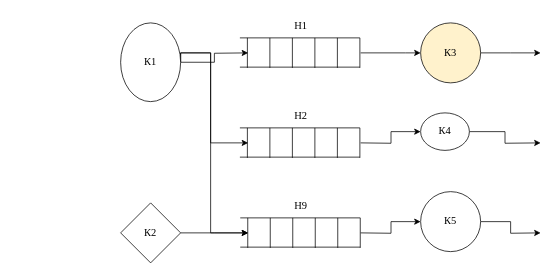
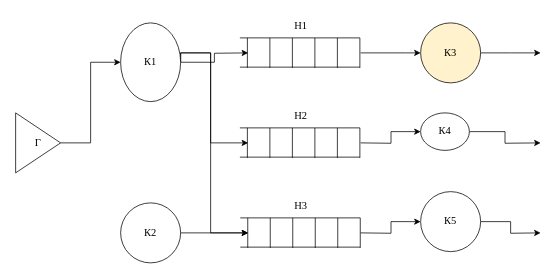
  <mxCell id="0" />
  <mxCell id="1" parent="0" />
+ <mxCell id="2" style="edgeStyle=orthogonalEdgeStyle;rounded=0;orthogonalLoop=1;jettySize=auto;html=1;exitX=1;exitY=0.5;exitDx=0;exitDy=0;entryX=0;entryY=0.5;entryDx=0;entryDy=0;fontFamily=Times New Roman;fontSize=14;startArrow=none;startFill=0;endArrow=classic;endFill=1;" parent="1" source="3" target="7" edge="1"><mxGeometry relative="1" as="geometry" /></mxCell>
+ <mxCell id="3" value="Г" style="triangle;whiteSpace=wrap;html=1;fontFamily=Times New Roman;fontSize=14;" parent="1" vertex="1"><mxGeometry x="20" y="150" width="60" height="80" as="geometry" /></mxCell>
  <mxCell id="4" style="edgeStyle=orthogonalEdgeStyle;rounded=0;orthogonalLoop=1;jettySize=auto;html=1;exitX=1;exitY=0.5;exitDx=0;exitDy=0;" parent="1" source="7" edge="1"><mxGeometry relative="1" as="geometry"><mxPoint x="330" y="70" as="targetPoint" /></mxGeometry></mxCell>
  <mxCell id="5" style="edgeStyle=orthogonalEdgeStyle;rounded=0;orthogonalLoop=1;jettySize=auto;html=1;exitX=1;exitY=0.5;exitDx=0;exitDy=0;" parent="1" source="7" edge="1"><mxGeometry relative="1" as="geometry"><mxPoint x="330" y="190" as="targetPoint" /><Array as="points"><mxPoint x="280" y="70" /><mxPoint x="280" y="190" /></Array></mxGeometry></mxCell>
  <mxCell id="6" style="edgeStyle=orthogonalEdgeStyle;rounded=0;orthogonalLoop=1;jettySize=auto;html=1;exitX=1;exitY=0.5;exitDx=0;exitDy=0;" parent="1" source="7" edge="1"><mxGeometry relative="1" as="geometry"><mxPoint x="330" y="310" as="targetPoint" /><Array as="points"><mxPoint x="280" y="70" /><mxPoint x="280" y="310" /></Array></mxGeometry></mxCell>
  <mxCell id="7" value="К1" style="ellipse;whiteSpace=wrap;html=1;aspect=fixed;fontFamily=Times New Roman;fontSize=14;" parent="1" vertex="1"><mxGeometry x="160" y="30" width="80" height="105" as="geometry" /></mxCell>
  <mxCell id="8" style="edgeStyle=orthogonalEdgeStyle;rounded=0;orthogonalLoop=1;jettySize=auto;html=1;exitX=1;exitY=0.5;exitDx=0;exitDy=0;fontFamily=Times New Roman;fontSize=14;startArrow=none;startFill=0;endArrow=classic;endFill=1;" parent="1" source="9" edge="1"><mxGeometry relative="1" as="geometry"><mxPoint x="330" y="310" as="targetPoint" /></mxGeometry></mxCell>
- <mxCell id="9" value="К2" style="rhombus;whiteSpace=wrap;html=1;aspect=fixed;fontFamily=Times New Roman;fontSize=14;" parent="1" vertex="1"><mxGeometry x="160" y="270" width="80" height="80" as="geometry" /></mxCell>
+ <mxCell id="9" value="К2" style="ellipse;whiteSpace=wrap;html=1;aspect=fixed;fontFamily=Times New Roman;fontSize=14;" parent="1" vertex="1"><mxGeometry x="160" y="270" width="80" height="80" as="geometry" /></mxCell>
  <mxCell id="10" style="edgeStyle=orthogonalEdgeStyle;rounded=0;orthogonalLoop=1;jettySize=auto;html=1;exitX=1;exitY=0.5;exitDx=0;exitDy=0;fontFamily=Times New Roman;fontSize=14;startArrow=none;startFill=0;endArrow=classic;endFill=1;" parent="1" source="12" edge="1"><mxGeometry relative="1" as="geometry"><mxPoint x="720" y="70" as="targetPoint" /></mxGeometry></mxCell>
  <mxCell id="11" style="edgeStyle=orthogonalEdgeStyle;rounded=0;orthogonalLoop=1;jettySize=auto;html=1;exitX=0;exitY=0.5;exitDx=0;exitDy=0;startArrow=classic;startFill=1;endArrow=none;endFill=0;" parent="1" source="12" edge="1"><mxGeometry relative="1" as="geometry"><mxPoint x="480" y="70" as="targetPoint" /><Array as="points"><mxPoint x="540" y="70" /><mxPoint x="540" y="70" /></Array></mxGeometry></mxCell>
  <mxCell id="12" value="К3" style="ellipse;whiteSpace=wrap;html=1;aspect=fixed;fontFamily=Times New Roman;fontSize=14;fillColor=#fff2cc;" parent="1" vertex="1"><mxGeometry x="560" y="30" width="80" height="80" as="geometry" /></mxCell>
  <mxCell id="13" style="edgeStyle=orthogonalEdgeStyle;rounded=0;orthogonalLoop=1;jettySize=auto;html=1;exitX=0;exitY=0.5;exitDx=0;exitDy=0;fontFamily=Times New Roman;fontSize=14;startArrow=classic;startFill=1;endArrow=none;endFill=0;" parent="1" source="15" edge="1"><mxGeometry relative="1" as="geometry"><mxPoint x="480" y="310" as="targetPoint" /></mxGeometry></mxCell>
  <mxCell id="14" style="edgeStyle=orthogonalEdgeStyle;rounded=0;orthogonalLoop=1;jettySize=auto;html=1;exitX=1;exitY=0.5;exitDx=0;exitDy=0;fontFamily=Times New Roman;fontSize=14;startArrow=none;startFill=0;endArrow=classic;endFill=1;" parent="1" source="15" edge="1"><mxGeometry relative="1" as="geometry"><mxPoint x="720" y="310" as="targetPoint" /></mxGeometry></mxCell>
  <mxCell id="15" value="К5" style="ellipse;whiteSpace=wrap;html=1;aspect=fixed;fontFamily=Times New Roman;fontSize=14;" parent="1" vertex="1"><mxGeometry x="560" y="255" width="80" height="80" as="geometry" /></mxCell>
  <mxCell id="16" value="" style="endArrow=none;html=1;rounded=0;fontFamily=Times New Roman;fontSize=14;" parent="1" edge="1"><mxGeometry width="50" height="50" relative="1" as="geometry"><mxPoint x="319" y="50" as="sourcePoint" /><mxPoint x="479" y="50" as="targetPoint" /></mxGeometry></mxCell>
  <mxCell id="17" value="" style="endArrow=none;html=1;rounded=0;fontFamily=Times New Roman;fontSize=14;" parent="1" edge="1"><mxGeometry width="50" height="50" relative="1" as="geometry"><mxPoint x="319" y="89" as="sourcePoint" /><mxPoint x="479" y="89" as="targetPoint" /></mxGeometry></mxCell>
  <mxCell id="18" value="" style="endArrow=none;html=1;rounded=0;fontFamily=Times New Roman;fontSize=14;" parent="1" edge="1"><mxGeometry width="50" height="50" relative="1" as="geometry"><mxPoint x="479" y="90" as="sourcePoint" /><mxPoint x="479" y="50" as="targetPoint" /></mxGeometry></mxCell>
  <mxCell id="19" value="" style="endArrow=none;html=1;rounded=0;fontFamily=Times New Roman;fontSize=14;" parent="1" edge="1"><mxGeometry width="50" height="50" relative="1" as="geometry"><mxPoint x="449" y="90" as="sourcePoint" /><mxPoint x="449" y="50" as="targetPoint" /></mxGeometry></mxCell>
  <mxCell id="20" value="" style="endArrow=none;html=1;rounded=0;fontFamily=Times New Roman;fontSize=14;" parent="1" edge="1"><mxGeometry width="50" height="50" relative="1" as="geometry"><mxPoint x="419" y="90" as="sourcePoint" /><mxPoint x="419" y="50" as="targetPoint" /></mxGeometry></mxCell>
  <mxCell id="21" value="" style="endArrow=none;html=1;rounded=0;fontFamily=Times New Roman;fontSize=14;" parent="1" edge="1"><mxGeometry width="50" height="50" relative="1" as="geometry"><mxPoint x="389" y="90" as="sourcePoint" /><mxPoint x="389" y="50" as="targetPoint" /></mxGeometry></mxCell>
  <mxCell id="22" value="" style="endArrow=none;html=1;rounded=0;fontFamily=Times New Roman;fontSize=14;" parent="1" edge="1"><mxGeometry width="50" height="50" relative="1" as="geometry"><mxPoint x="359" y="90" as="sourcePoint" /><mxPoint x="359" y="50" as="targetPoint" /></mxGeometry></mxCell>
  <mxCell id="23" value="" style="endArrow=none;html=1;rounded=0;fontFamily=Times New Roman;fontSize=14;" parent="1" edge="1"><mxGeometry width="50" height="50" relative="1" as="geometry"><mxPoint x="329" y="90" as="sourcePoint" /><mxPoint x="329" y="50" as="targetPoint" /></mxGeometry></mxCell>
  <mxCell id="24" value="Н1" style="text;html=1;align=center;verticalAlign=middle;resizable=0;points=[];autosize=1;strokeColor=none;fillColor=none;fontSize=14;fontFamily=Times New Roman;" parent="1" vertex="1"><mxGeometry x="379.5" y="20" width="40" height="30" as="geometry" /></mxCell>
  <mxCell id="25" value="" style="endArrow=none;html=1;rounded=0;fontFamily=Times New Roman;fontSize=14;" parent="1" edge="1"><mxGeometry width="50" height="50" relative="1" as="geometry"><mxPoint x="319.5" y="290" as="sourcePoint" /><mxPoint x="479.5" y="290" as="targetPoint" /></mxGeometry></mxCell>
  <mxCell id="26" value="" style="endArrow=none;html=1;rounded=0;fontFamily=Times New Roman;fontSize=14;" parent="1" edge="1"><mxGeometry width="50" height="50" relative="1" as="geometry"><mxPoint x="319.5" y="329" as="sourcePoint" /><mxPoint x="479.5" y="329" as="targetPoint" /></mxGeometry></mxCell>
  <mxCell id="27" value="" style="endArrow=none;html=1;rounded=0;fontFamily=Times New Roman;fontSize=14;" parent="1" edge="1"><mxGeometry width="50" height="50" relative="1" as="geometry"><mxPoint x="479.5" y="330" as="sourcePoint" /><mxPoint x="479.5" y="290" as="targetPoint" /></mxGeometry></mxCell>
  <mxCell id="28" value="" style="endArrow=none;html=1;rounded=0;fontFamily=Times New Roman;fontSize=14;" parent="1" edge="1"><mxGeometry width="50" height="50" relative="1" as="geometry"><mxPoint x="449.5" y="330" as="sourcePoint" /><mxPoint x="449.5" y="290" as="targetPoint" /></mxGeometry></mxCell>
  <mxCell id="29" value="" style="endArrow=none;html=1;rounded=0;fontFamily=Times New Roman;fontSize=14;" parent="1" edge="1"><mxGeometry width="50" height="50" relative="1" as="geometry"><mxPoint x="419.5" y="330" as="sourcePoint" /><mxPoint x="419.5" y="290" as="targetPoint" /></mxGeometry></mxCell>
  <mxCell id="30" value="" style="endArrow=none;html=1;rounded=0;fontFamily=Times New Roman;fontSize=14;" parent="1" edge="1"><mxGeometry width="50" height="50" relative="1" as="geometry"><mxPoint x="389.5" y="330" as="sourcePoint" /><mxPoint x="389.5" y="290" as="targetPoint" /></mxGeometry></mxCell>
  <mxCell id="31" value="" style="endArrow=none;html=1;rounded=0;fontFamily=Times New Roman;fontSize=14;" parent="1" edge="1"><mxGeometry width="50" height="50" relative="1" as="geometry"><mxPoint x="359.5" y="330" as="sourcePoint" /><mxPoint x="359.5" y="290" as="targetPoint" /></mxGeometry></mxCell>
  <mxCell id="32" value="" style="endArrow=none;html=1;rounded=0;fontFamily=Times New Roman;fontSize=14;" parent="1" edge="1"><mxGeometry width="50" height="50" relative="1" as="geometry"><mxPoint x="329.5" y="330" as="sourcePoint" /><mxPoint x="329.5" y="290" as="targetPoint" /></mxGeometry></mxCell>
- <mxCell id="33" value="Н9" style="text;html=1;align=center;verticalAlign=middle;resizable=0;points=[];autosize=1;strokeColor=none;fillColor=none;fontSize=14;fontFamily=Times New Roman;" parent="1" vertex="1"><mxGeometry x="379.5" y="260" width="40" height="30" as="geometry" /></mxCell>
+ <mxCell id="33" value="Н3" style="text;html=1;align=center;verticalAlign=middle;resizable=0;points=[];autosize=1;strokeColor=none;fillColor=none;fontSize=14;fontFamily=Times New Roman;" parent="1" vertex="1"><mxGeometry x="379.5" y="260" width="40" height="30" as="geometry" /></mxCell>
  <mxCell id="34" value="" style="endArrow=none;html=1;rounded=0;fontFamily=Times New Roman;fontSize=14;" parent="1" edge="1"><mxGeometry width="50" height="50" relative="1" as="geometry"><mxPoint x="319" y="170" as="sourcePoint" /><mxPoint x="479" y="170" as="targetPoint" /></mxGeometry></mxCell>
  <mxCell id="35" value="" style="endArrow=none;html=1;rounded=0;fontFamily=Times New Roman;fontSize=14;" parent="1" edge="1"><mxGeometry width="50" height="50" relative="1" as="geometry"><mxPoint x="319" y="209" as="sourcePoint" /><mxPoint x="479" y="209" as="targetPoint" /></mxGeometry></mxCell>
  <mxCell id="36" value="" style="endArrow=none;html=1;rounded=0;fontFamily=Times New Roman;fontSize=14;" parent="1" edge="1"><mxGeometry width="50" height="50" relative="1" as="geometry"><mxPoint x="479" y="210" as="sourcePoint" /><mxPoint x="479" y="170" as="targetPoint" /></mxGeometry></mxCell>
  <mxCell id="37" value="" style="endArrow=none;html=1;rounded=0;fontFamily=Times New Roman;fontSize=14;" parent="1" edge="1"><mxGeometry width="50" height="50" relative="1" as="geometry"><mxPoint x="449" y="210" as="sourcePoint" /><mxPoint x="449" y="170" as="targetPoint" /></mxGeometry></mxCell>
  <mxCell id="38" value="" style="endArrow=none;html=1;rounded=0;fontFamily=Times New Roman;fontSize=14;" parent="1" edge="1"><mxGeometry width="50" height="50" relative="1" as="geometry"><mxPoint x="419" y="210" as="sourcePoint" /><mxPoint x="419" y="170" as="targetPoint" /></mxGeometry></mxCell>
  <mxCell id="39" value="" style="endArrow=none;html=1;rounded=0;fontFamily=Times New Roman;fontSize=14;" parent="1" edge="1"><mxGeometry width="50" height="50" relative="1" as="geometry"><mxPoint x="389" y="210" as="sourcePoint" /><mxPoint x="389" y="170" as="targetPoint" /></mxGeometry></mxCell>
  <mxCell id="40" value="" style="endArrow=none;html=1;rounded=0;fontFamily=Times New Roman;fontSize=14;" parent="1" edge="1"><mxGeometry width="50" height="50" relative="1" as="geometry"><mxPoint x="359" y="210" as="sourcePoint" /><mxPoint x="359" y="170" as="targetPoint" /></mxGeometry></mxCell>
  <mxCell id="41" value="" style="endArrow=none;html=1;rounded=0;fontFamily=Times New Roman;fontSize=14;" parent="1" edge="1"><mxGeometry width="50" height="50" relative="1" as="geometry"><mxPoint x="329" y="210" as="sourcePoint" /><mxPoint x="329" y="170" as="targetPoint" /></mxGeometry></mxCell>
  <mxCell id="42" value="Н2" style="text;html=1;align=center;verticalAlign=middle;resizable=0;points=[];autosize=1;strokeColor=none;fillColor=none;fontSize=14;fontFamily=Times New Roman;" parent="1" vertex="1"><mxGeometry x="379.5" y="140" width="40" height="30" as="geometry" /></mxCell>
  <mxCell id="43" style="edgeStyle=orthogonalEdgeStyle;rounded=0;orthogonalLoop=1;jettySize=auto;html=1;exitX=0;exitY=0.5;exitDx=0;exitDy=0;startArrow=classic;startFill=1;endArrow=none;endFill=0;" edge="1" parent="1" source="45"><mxGeometry relative="1" as="geometry"><mxPoint x="480" y="190" as="targetPoint" /></mxGeometry></mxCell>
  <mxCell id="44" style="edgeStyle=orthogonalEdgeStyle;rounded=0;orthogonalLoop=1;jettySize=auto;html=1;exitX=1;exitY=0.5;exitDx=0;exitDy=0;startArrow=none;startFill=0;" edge="1" parent="1" source="45"><mxGeometry relative="1" as="geometry"><mxPoint x="720" y="190" as="targetPoint" /></mxGeometry></mxCell>
  <mxCell id="45" value="К4" style="ellipse;whiteSpace=wrap;html=1;aspect=fixed;fontFamily=Times New Roman;fontSize=14;" vertex="1" parent="1"><mxGeometry x="560" y="150" width="65" height="50" as="geometry" /></mxCell>
